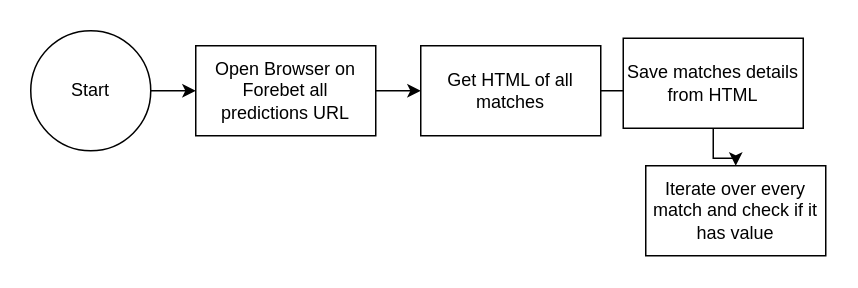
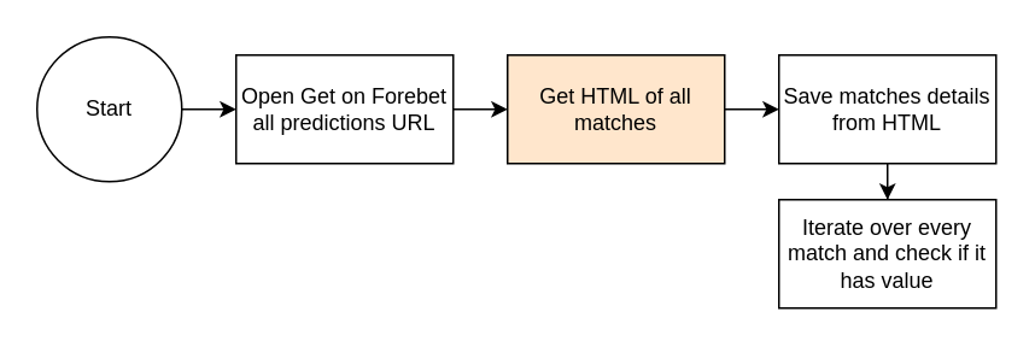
  <mxCell id="0" />
  <mxCell id="1" parent="0" />
  <mxCell id="2" value="" style="edgeStyle=orthogonalEdgeStyle;rounded=0;orthogonalLoop=1;jettySize=auto;html=1;" edge="1" parent="1" source="3" target="5"><mxGeometry relative="1" as="geometry" /></mxCell>
  <mxCell id="3" value="Start" style="ellipse;whiteSpace=wrap;html=1;aspect=fixed;" vertex="1" parent="1"><mxGeometry x="20" y="20" width="80" height="80" as="geometry" /></mxCell>
  <mxCell id="4" value="" style="edgeStyle=orthogonalEdgeStyle;rounded=0;orthogonalLoop=1;jettySize=auto;html=1;" edge="1" parent="1" source="5" target="7"><mxGeometry relative="1" as="geometry" /></mxCell>
- <mxCell id="5" value="Open Browser on Forebet all predictions URL" style="rounded=0;whiteSpace=wrap;html=1;" vertex="1" parent="1"><mxGeometry x="130" y="30" width="120" height="60" as="geometry" /></mxCell>
+ <mxCell id="5" value="Open Get on Forebet all predictions URL" style="rounded=0;whiteSpace=wrap;html=1;" vertex="1" parent="1"><mxGeometry x="130" y="30" width="120" height="60" as="geometry" /></mxCell>
  <mxCell id="6" value="" style="edgeStyle=orthogonalEdgeStyle;rounded=0;orthogonalLoop=1;jettySize=auto;html=1;" edge="1" parent="1" source="7" target="9"><mxGeometry relative="1" as="geometry" /></mxCell>
- <mxCell id="7" value="Get HTML of all matches" style="rounded=0;whiteSpace=wrap;html=1;" vertex="1" parent="1"><mxGeometry x="280" y="30" width="120" height="60" as="geometry" /></mxCell>
+ <mxCell id="7" value="Get HTML of all matches" style="rounded=0;whiteSpace=wrap;html=1;fillColor=#ffe6cc;" vertex="1" parent="1"><mxGeometry x="280" y="30" width="120" height="60" as="geometry" /></mxCell>
  <mxCell id="8" value="" style="edgeStyle=orthogonalEdgeStyle;rounded=0;orthogonalLoop=1;jettySize=auto;html=1;" edge="1" parent="1" source="9" target="10"><mxGeometry relative="1" as="geometry" /></mxCell>
- <mxCell id="9" value="Save matches details from HTML" style="rounded=0;whiteSpace=wrap;html=1;" vertex="1" parent="1"><mxGeometry x="415" y="25" width="120" height="60" as="geometry" /></mxCell>
+ <mxCell id="9" value="Save matches details from HTML" style="rounded=0;whiteSpace=wrap;html=1;" vertex="1" parent="1"><mxGeometry x="430" y="30" width="120" height="60" as="geometry" /></mxCell>
  <mxCell id="10" value="Iterate over every match and check if it has value" style="rounded=0;whiteSpace=wrap;html=1;" vertex="1" parent="1"><mxGeometry x="430" y="110" width="120" height="60" as="geometry" /></mxCell>
